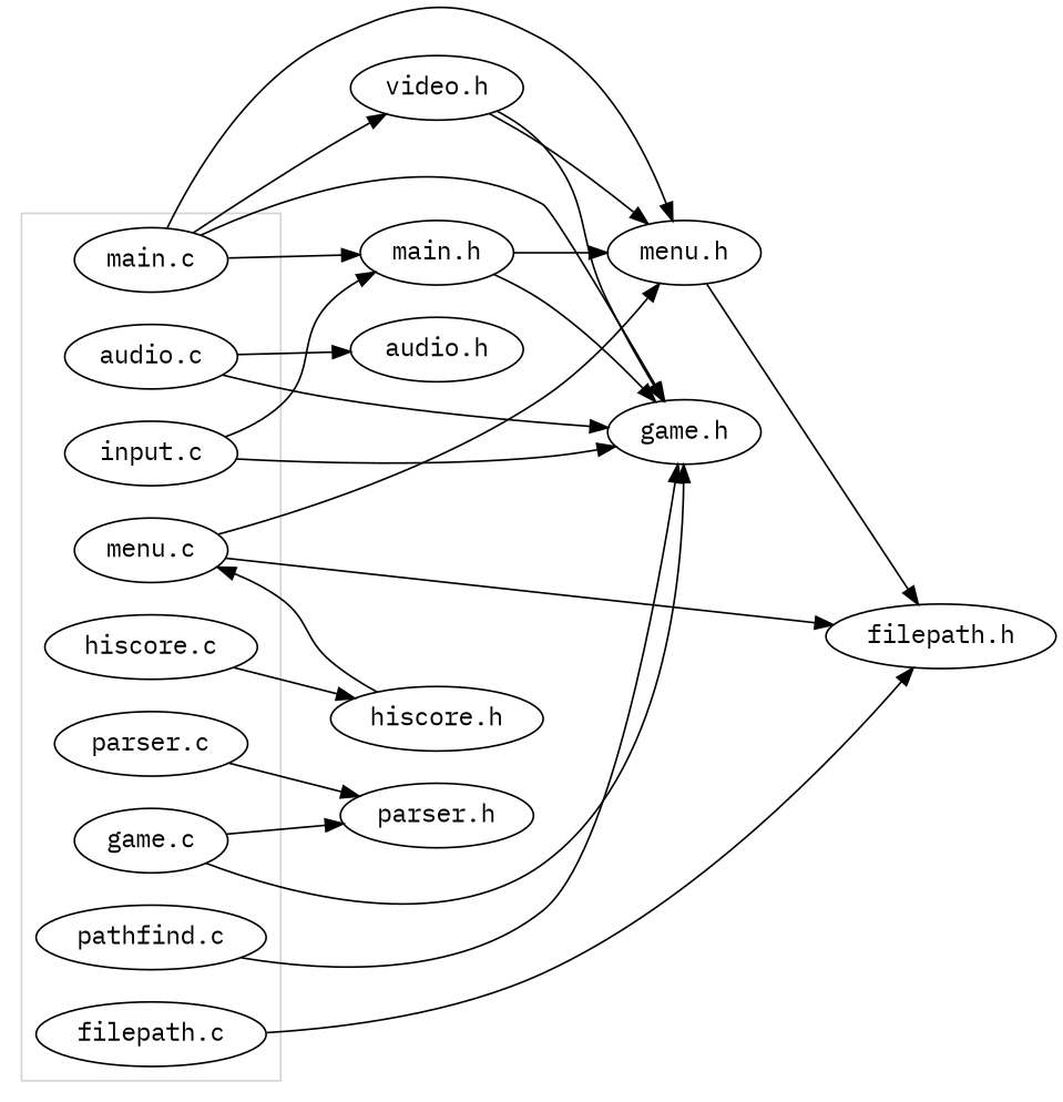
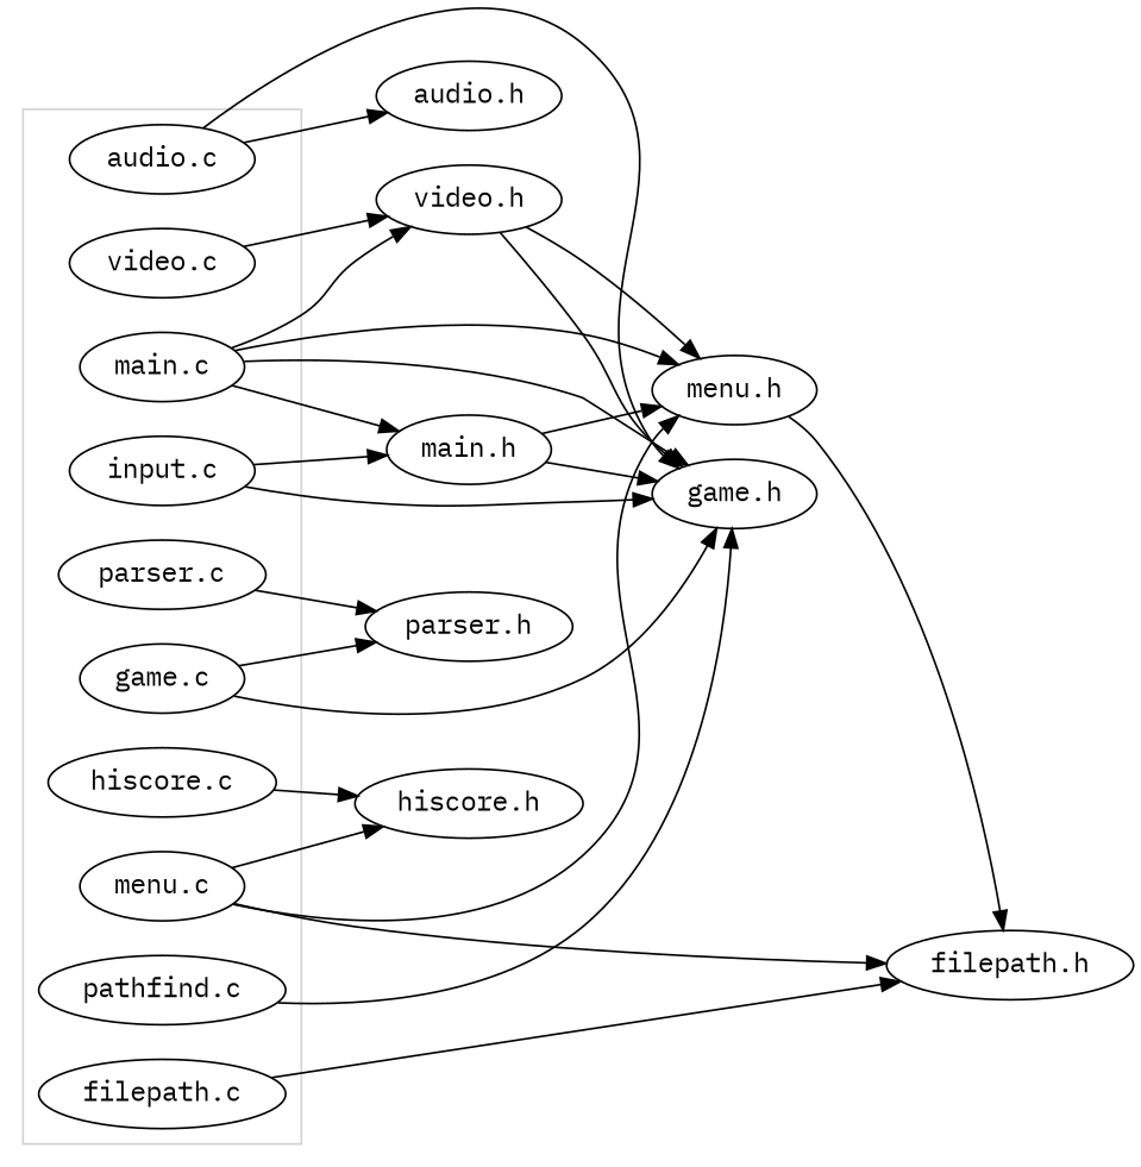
  digraph {
    fontname="IBM Plex Mono"
    rankdir=LR
    node [fontname="IBM Plex Mono"]
    edge [fontname="IBM Plex Mono"]
    "audio.c"
    "filepath.c"
    "game.c"
    "hiscore.c"
    "input.c"
    "main.c"
    "menu.c"
    "parser.c"
    "pathfind.c"
+   "video.c"
    "game.h"
    "audio.h"
    "filepath.h"
    "parser.h"
    "hiscore.h"
    n16 [label="main.h"]
    "menu.h"
    "video.h"
    subgraph cluster_1 {
      color=lightgrey
      "audio.c"
      "filepath.c"
      "game.c"
      "hiscore.c"
      "input.c"
      "main.c"
      "menu.c"
      "parser.c"
      "pathfind.c"
+     "video.c"
    }
    "audio.c" -> "game.h"
    "audio.c" -> "audio.h"
    "filepath.c" -> "filepath.h"
    "game.c" -> "game.h"
    "game.c" -> "parser.h"
    "hiscore.c" -> "hiscore.h"
    "input.c" -> "game.h"
    "input.c" -> n16
    "main.c" -> "game.h"
    "main.c" -> n16
    "main.c" -> "menu.h"
    "main.c" -> "video.h"
    "menu.c" -> "filepath.h"
-   "hiscore.h" -> "menu.c"
+   "menu.c" -> "hiscore.h"
    "menu.c" -> "menu.h"
    "parser.c" -> "parser.h"
    "pathfind.c" -> "game.h"
+   "video.c" -> "video.h"
    n16 -> "game.h"
    n16 -> "menu.h"
    "menu.h" -> "filepath.h"
    "video.h" -> "game.h"
    "video.h" -> "menu.h"
  }
